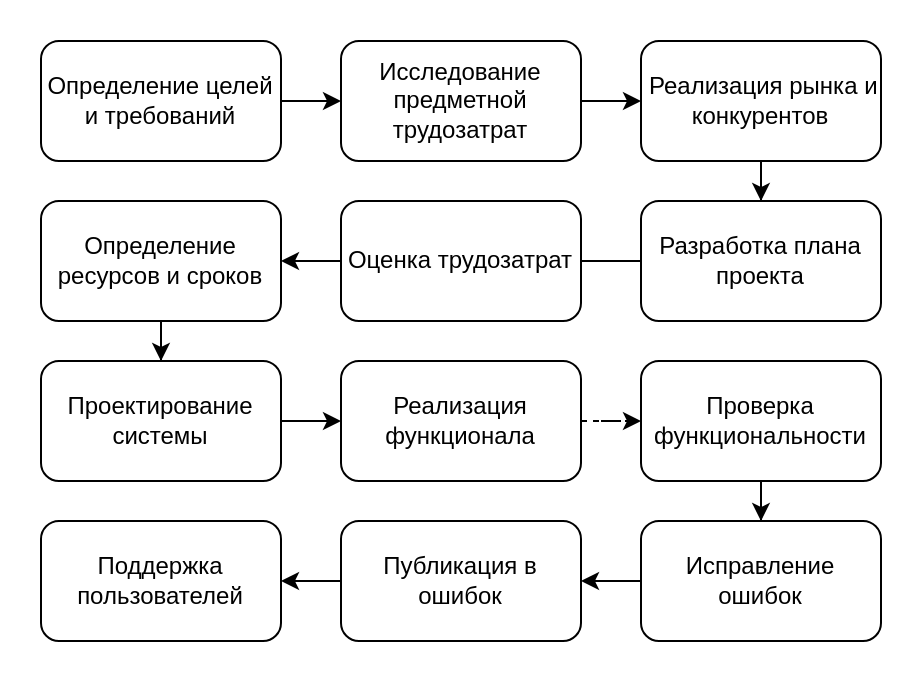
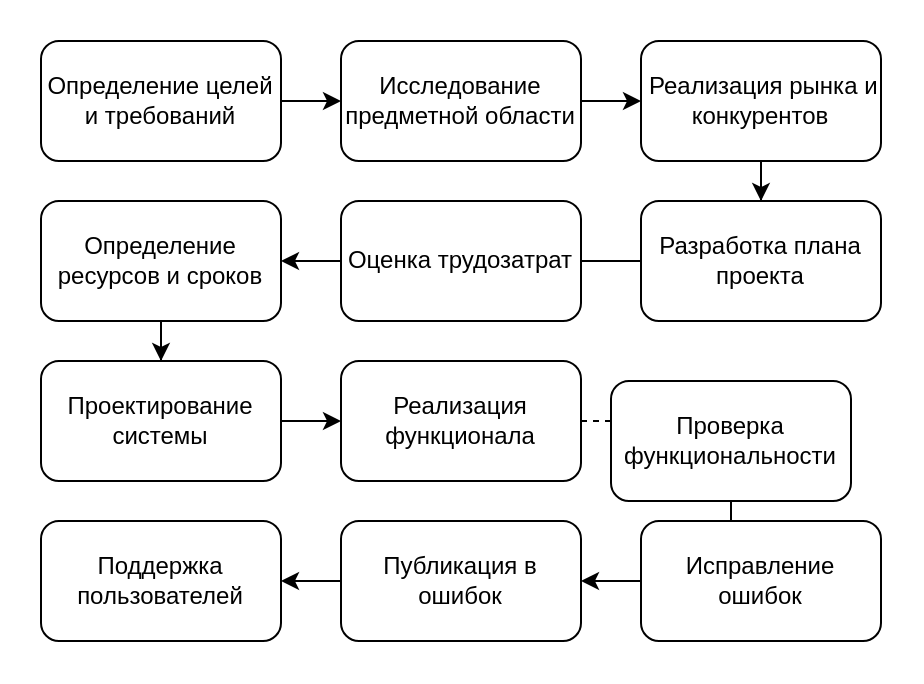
  <mxCell id="0" />
  <mxCell id="1" parent="0" />
  <mxCell id="2" style="edgeStyle=orthogonalEdgeStyle;rounded=0;orthogonalLoop=1;jettySize=auto;html=1;" edge="1" parent="1" source="3" target="5"><mxGeometry relative="1" as="geometry" /></mxCell>
  <mxCell id="3" value="Определение целей и требований" style="rounded=1;whiteSpace=wrap;html=1;" vertex="1" parent="1"><mxGeometry x="20" y="20" width="120" height="60" as="geometry" /></mxCell>
  <mxCell id="4" style="edgeStyle=orthogonalEdgeStyle;rounded=0;orthogonalLoop=1;jettySize=auto;html=1;" edge="1" parent="1" source="5" target="7"><mxGeometry relative="1" as="geometry" /></mxCell>
- <mxCell id="5" value="Исследование предметной трудозатрат" style="rounded=1;whiteSpace=wrap;html=1;" vertex="1" parent="1"><mxGeometry x="170" y="20" width="120" height="60" as="geometry" /></mxCell>
+ <mxCell id="5" value="Исследование предметной области" style="rounded=1;whiteSpace=wrap;html=1;" vertex="1" parent="1"><mxGeometry x="170" y="20" width="120" height="60" as="geometry" /></mxCell>
  <mxCell id="6" style="edgeStyle=orthogonalEdgeStyle;rounded=0;orthogonalLoop=1;jettySize=auto;html=1;" edge="1" parent="1" source="7" target="9"><mxGeometry relative="1" as="geometry" /></mxCell>
  <mxCell id="7" value="&amp;nbsp;Реализация рынка и конкурентов" style="rounded=1;whiteSpace=wrap;html=1;" vertex="1" parent="1"><mxGeometry x="320" y="20" width="120" height="60" as="geometry" /></mxCell>
  <mxCell id="8" style="edgeStyle=orthogonalEdgeStyle;rounded=0;orthogonalLoop=1;jettySize=auto;html=1;endArrow=none;" edge="1" parent="1" source="9" target="11"><mxGeometry relative="1" as="geometry" /></mxCell>
  <mxCell id="9" value="Разработка плана проекта" style="rounded=1;whiteSpace=wrap;html=1;" vertex="1" parent="1"><mxGeometry x="320" y="100" width="120" height="60" as="geometry" /></mxCell>
  <mxCell id="10" style="edgeStyle=orthogonalEdgeStyle;rounded=0;orthogonalLoop=1;jettySize=auto;html=1;" edge="1" parent="1" source="11" target="13"><mxGeometry relative="1" as="geometry" /></mxCell>
  <mxCell id="11" value="Оценка трудозатрат" style="rounded=1;whiteSpace=wrap;html=1;" vertex="1" parent="1"><mxGeometry x="170" y="100" width="120" height="60" as="geometry" /></mxCell>
  <mxCell id="12" style="edgeStyle=orthogonalEdgeStyle;rounded=0;orthogonalLoop=1;jettySize=auto;html=1;" edge="1" parent="1" source="13" target="15"><mxGeometry relative="1" as="geometry" /></mxCell>
  <mxCell id="13" value="Определение ресурсов и сроков" style="rounded=1;whiteSpace=wrap;html=1;" vertex="1" parent="1"><mxGeometry x="20" y="100" width="120" height="60" as="geometry" /></mxCell>
  <mxCell id="14" style="edgeStyle=orthogonalEdgeStyle;rounded=0;orthogonalLoop=1;jettySize=auto;html=1;" edge="1" parent="1" source="15" target="17"><mxGeometry relative="1" as="geometry" /></mxCell>
  <mxCell id="15" value="Проектирование системы" style="rounded=1;whiteSpace=wrap;html=1;" vertex="1" parent="1"><mxGeometry x="20" y="180" width="120" height="60" as="geometry" /></mxCell>
  <mxCell id="16" style="edgeStyle=orthogonalEdgeStyle;rounded=0;orthogonalLoop=1;jettySize=auto;html=1;dashed=1;" edge="1" parent="1" source="17" target="19"><mxGeometry relative="1" as="geometry" /></mxCell>
  <mxCell id="17" value="Реализация функционала" style="rounded=1;whiteSpace=wrap;html=1;" vertex="1" parent="1"><mxGeometry x="170" y="180" width="120" height="60" as="geometry" /></mxCell>
  <mxCell id="18" style="edgeStyle=orthogonalEdgeStyle;rounded=0;orthogonalLoop=1;jettySize=auto;html=1;" edge="1" parent="1" source="19" target="21"><mxGeometry relative="1" as="geometry" /></mxCell>
- <mxCell id="19" value="Проверка функциональности" style="rounded=1;whiteSpace=wrap;html=1;" vertex="1" parent="1"><mxGeometry x="320" y="180" width="120" height="60" as="geometry" /></mxCell>
+ <mxCell id="19" value="Проверка функциональности" style="rounded=1;whiteSpace=wrap;html=1;" vertex="1" parent="1"><mxGeometry x="305" y="190" width="120" height="60" as="geometry" /></mxCell>
  <mxCell id="20" value="" style="edgeStyle=orthogonalEdgeStyle;rounded=0;orthogonalLoop=1;jettySize=auto;html=1;" edge="1" parent="1" source="21" target="23"><mxGeometry relative="1" as="geometry" /></mxCell>
  <mxCell id="21" value="Исправление ошибок" style="rounded=1;whiteSpace=wrap;html=1;" vertex="1" parent="1"><mxGeometry x="320" y="260" width="120" height="60" as="geometry" /></mxCell>
  <mxCell id="22" style="edgeStyle=orthogonalEdgeStyle;rounded=0;orthogonalLoop=1;jettySize=auto;html=1;" edge="1" parent="1" source="23" target="24"><mxGeometry relative="1" as="geometry" /></mxCell>
  <mxCell id="23" value="Публикация в ошибок" style="rounded=1;whiteSpace=wrap;html=1;" vertex="1" parent="1"><mxGeometry x="170" y="260" width="120" height="60" as="geometry" /></mxCell>
  <mxCell id="24" value="Поддержка пользователей" style="rounded=1;whiteSpace=wrap;html=1;" vertex="1" parent="1"><mxGeometry x="20" y="260" width="120" height="60" as="geometry" /></mxCell>
